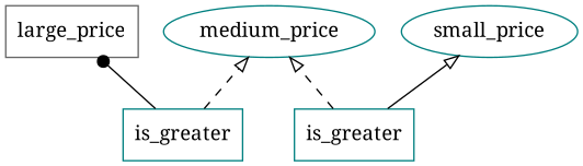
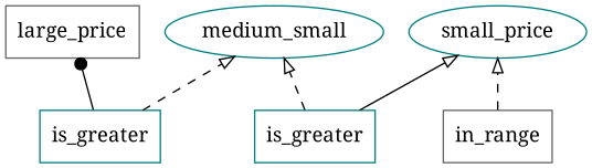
  digraph {
    fontname="Noto Serif"
    rankdir=BT
    node [color=teal fontname="Noto Serif" shape=box]
    edge [arrowhead=onormal fontname="Noto Serif" style=dashed]
    large_price [color=gray40]
+   in_range [color=gray40]
    small_price [shape=oval]
    n4 [label=is_greater]
-   medium_price [shape=oval]
+   medium_price [shape=oval label=medium_small]
    n6 [label=is_greater]
+   in_range -> small_price
    n4 -> small_price [style=solid]
    n4 -> medium_price
    n6 -> large_price [arrowhead=dot style=solid]
    n6 -> medium_price
  }
